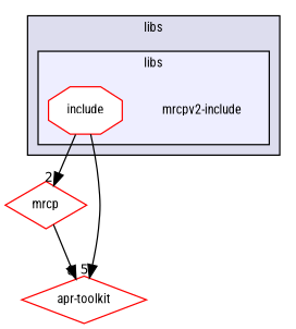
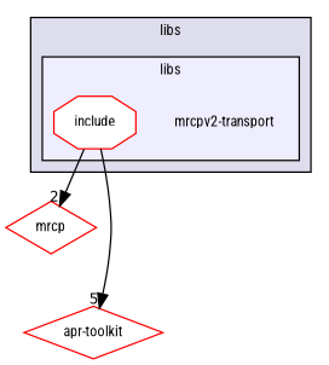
  digraph {
    compound=true
    fontname="Roboto Condensed"
    node [fontname="Roboto Condensed" fontsize=10 shape=diamond color=red fillcolor=white style=filled]
    edge [fontname="Roboto Condensed" labeldistance=1.5 labelfontname=Helvetica labelfontsize=10]
-   n1 [label="mrcpv2-include" shape=plaintext color="" fillcolor="" style=""]
+   n1 [label="mrcpv2-transport" shape=plaintext color="" fillcolor="" style=""]
    n2 [label=include shape=octagon]
    n3 [label=mrcp]
    n4 [label="apr-toolkit"]
    subgraph cluster_1 {
      bgcolor="#ddddee"
      fontsize=10
      label=libs
      pencolor=black
      subgraph cluster_2 {
        bgcolor="#eeeeff"
        fontsize=10
        label=libs
        pencolor=black
        n1
        n2
      }
    }
    n2 -> n3 [headlabel=2]
    n2 -> n4 [headlabel=5]
-   n3 -> n4 [headlabel=8]
  }
